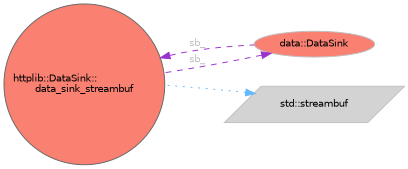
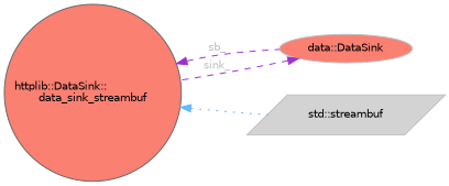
  digraph {
    rankdir=LR
    node [color=grey75 fillcolor=salmon fontname=Helvetica fontsize=10 style=filled]
    edge [color=darkorchid3 dir=back fontcolor=grey fontname=Helvetica fontsize=10 labelfontname=Helvetica labelfontsize=10 style=dashed]
    n1 [color=gray40 fontcolor=black height=0.2 label="httplib::DataSink::\ldata_sink_streambuf" shape=circle width=0.4]
    n2 [height=0.2 label="data::DataSink" shape=ellipse width=0.4]
    n3 [fillcolor=lightgrey height=0.2 label="std::streambuf" shape=parallelogram width=0.4]
    n1 -> n2 [label=" sb_"]
-   n2 -> n1 [label=" sb_"]
-   n3 -> n1 [color=steelblue1 style=dotted fontcolor=""]
+   n2 -> n1 [label=" sink_"]
+   n1 -> n3 [color=steelblue1 style=dotted fontcolor=""]
  }
